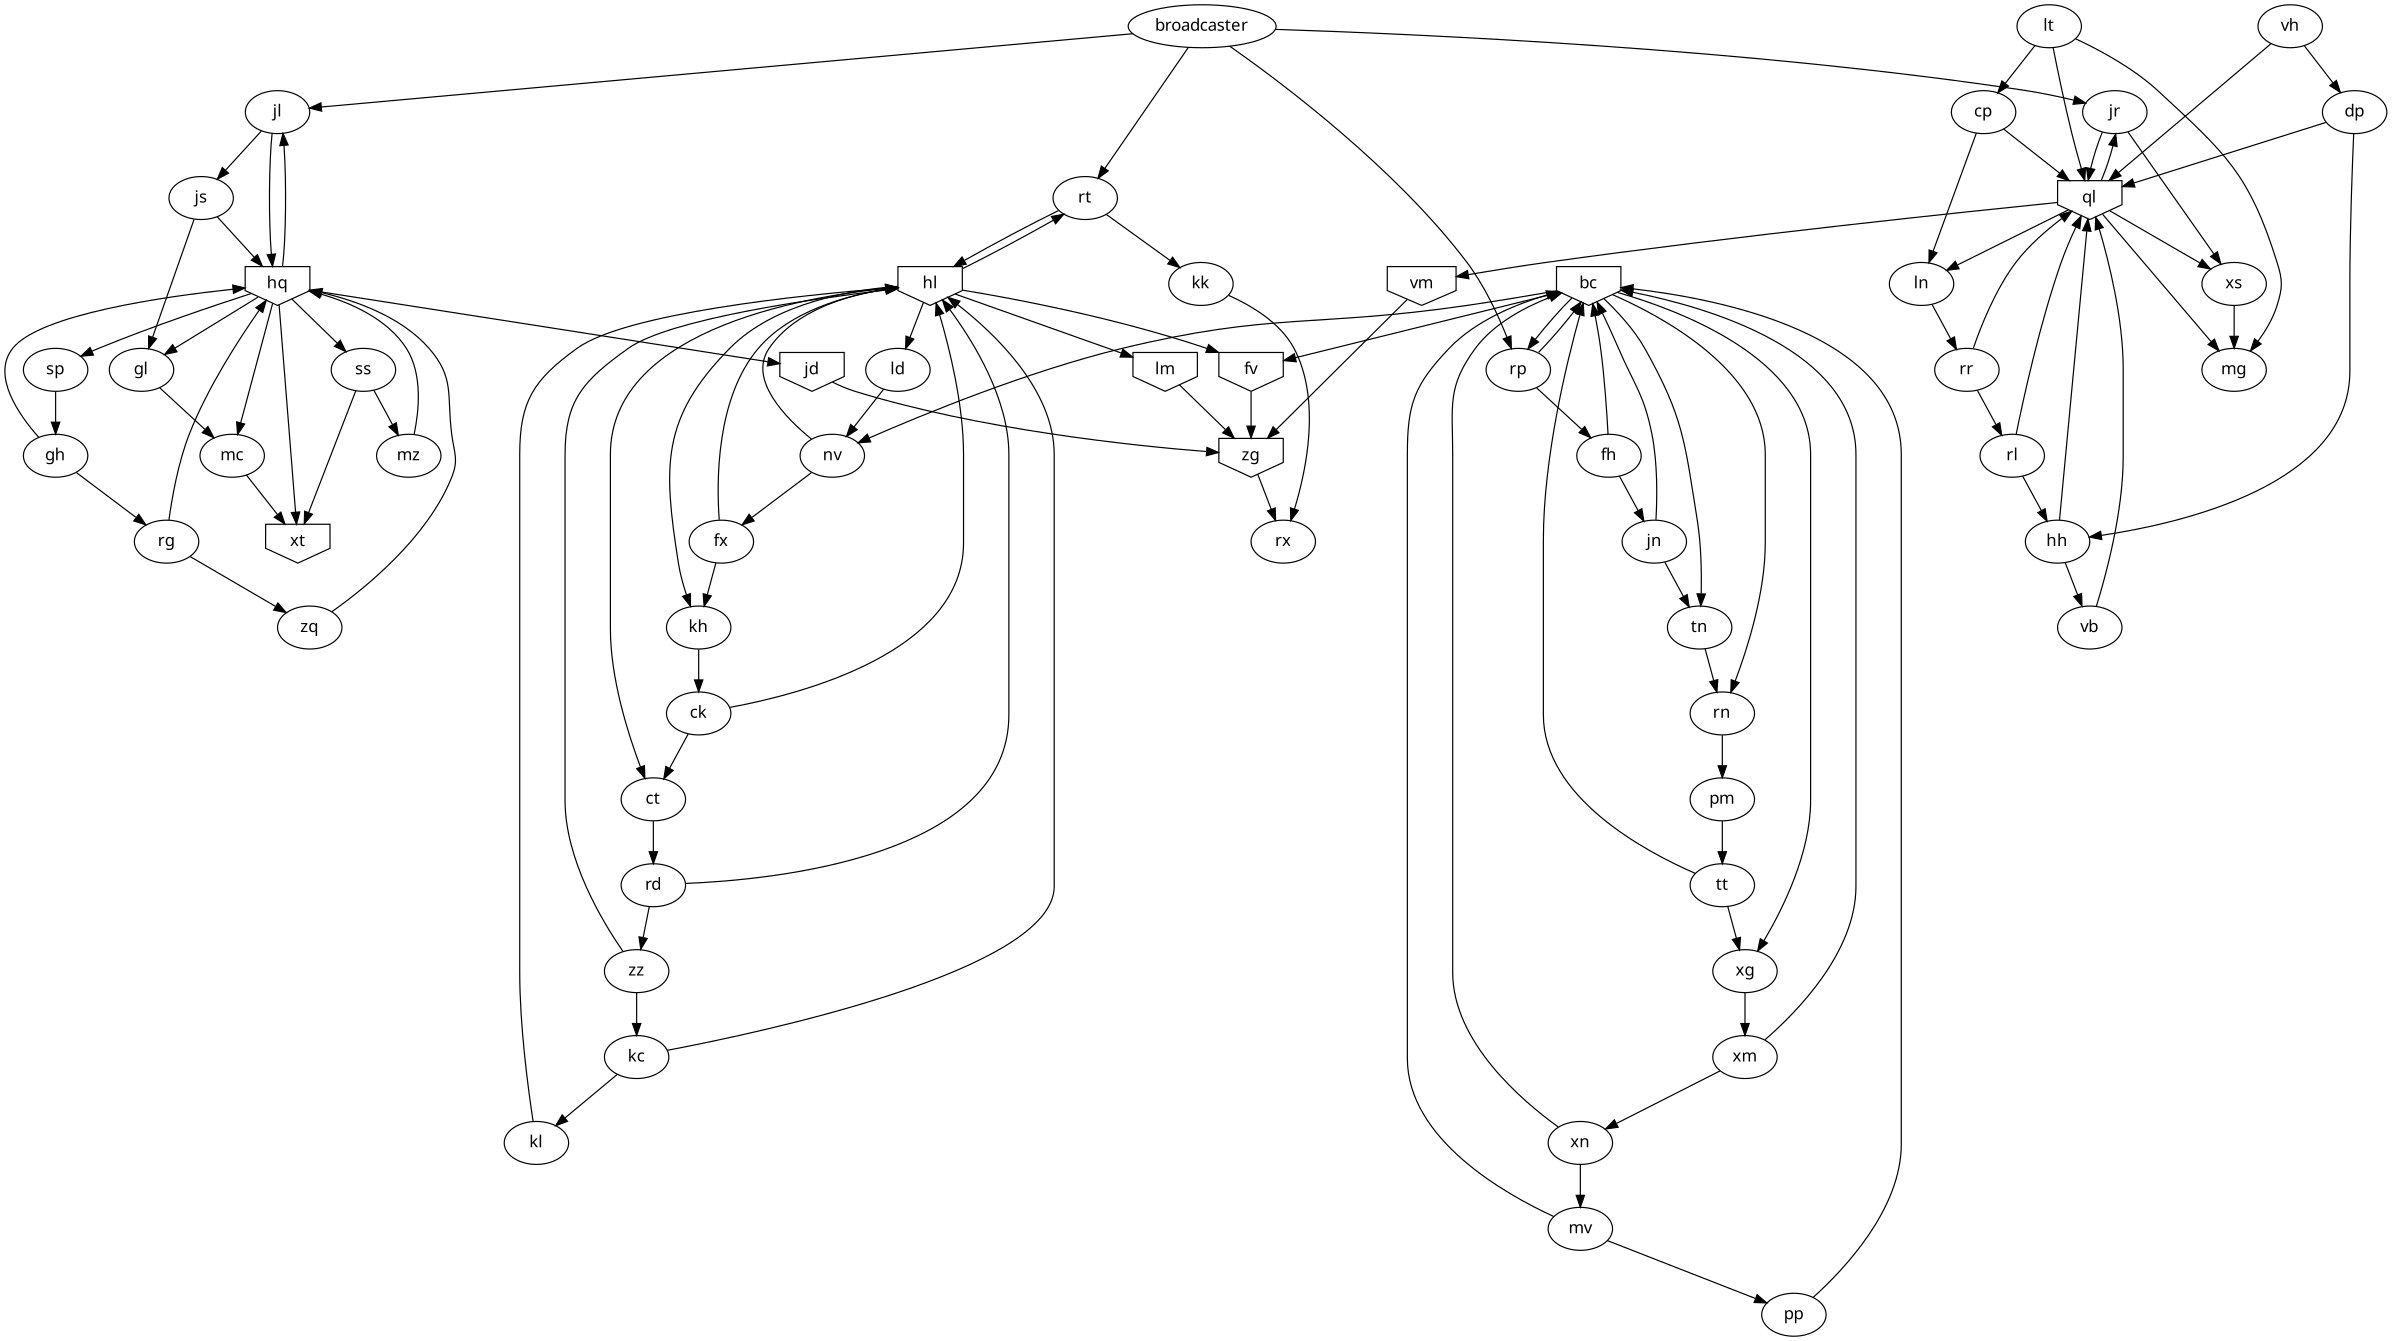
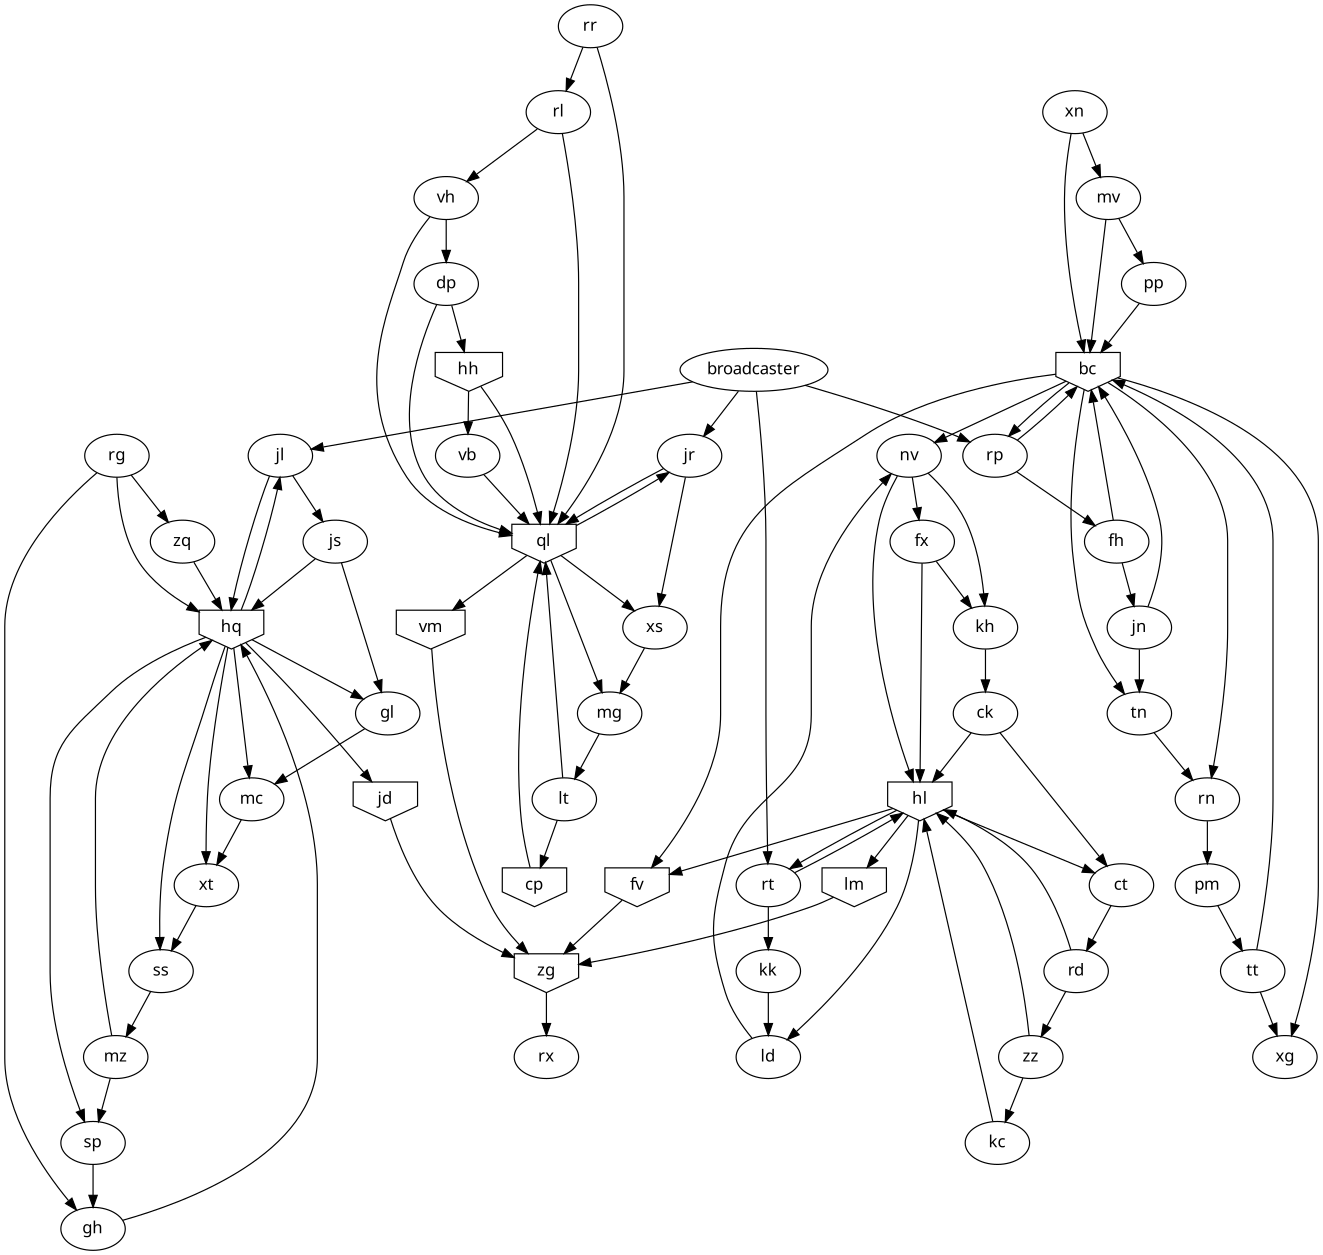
  digraph {
    fontname="Noto Sans"
    node [fontname="Noto Sans"]
    edge [fontname="Noto Sans"]
    n1 [label=vm shape=invhouse]
    n2 [label=zg shape=invhouse]
    rx
    n4 [label=bc shape=invhouse]
    n5 [label=fv shape=invhouse]
    rn
    rp
    xg
    tn
    nv
    pm
    tt
    fh
-   xm
    n15 [label=hq shape=invhouse]
    n16 [label=jd shape=invhouse]
-   xt [shape=invhouse]
+   xt
    sp
    gl
    jl
    ss
    mc
    gh
    js
    mz
    n26 [label=lm shape=invhouse]
    n27 [label=ql shape=invhouse]
    jr
-   ln
    xs
    mg
    rr
    lt
    n34 [label=hl shape=invhouse]
    kh
    ct
    rt
    ld
    ck
    rd
    kk
    fx
    rl
    vh
    dp
    jn
    xn
    mv
-   kl
    rg
    pp
-   hh
+   hh [shape=invhouse]
    vb
    zq
    zz
    kc
    broadcaster
-   cp
+   cp [shape=invhouse]
    n1 -> n2
    n2 -> rx
    n4 -> n5
    n4 -> rn
    n4 -> rp
    n4 -> xg
    n4 -> tn
    n4 -> nv
    n5 -> n2
    rn -> pm
    rp -> n4
    rp -> fh
-   xg -> xm
    tn -> rn
    nv -> n34
    nv -> fx
    pm -> tt
    tt -> n4
    tt -> xg
    fh -> n4
    fh -> jn
-   xm -> n4
-   xm -> xn
    n15 -> n16
    n15 -> xt
    n15 -> sp
    n15 -> gl
    n15 -> jl
    n15 -> ss
    n15 -> mc
    n16 -> n2
-   ss -> xt
+   xt -> ss
    sp -> gh
    gl -> mc
    jl -> n15
    jl -> js
    ss -> mz
    mc -> xt
    gh -> n15
-   gh -> rg
+   rg -> gh
    js -> n15
    js -> gl
    mz -> n15
+   mz -> sp
    n26 -> n2
    n27 -> n1
    n27 -> jr
-   n27 -> ln
    n27 -> xs
    n27 -> mg
    jr -> n27
    jr -> xs
-   ln -> rr
    xs -> mg
-   lt -> mg
+   mg -> lt
    rr -> n27
    rr -> rl
    lt -> n27
    lt -> cp
    n34 -> n5
    n34 -> n26
-   n34 -> kh
+   nv -> kh
    n34 -> ct
    n34 -> rt
    n34 -> ld
    kh -> ck
    ct -> rd
    rt -> n34
    rt -> kk
    ld -> nv
    ck -> n34
    ck -> ct
    rd -> n34
    rd -> zz
-   kk -> rx
+   kk -> ld
    fx -> n34
    fx -> kh
    rl -> n27
-   rl -> hh
+   rl -> vh
    vh -> n27
    vh -> dp
    dp -> n27
    dp -> hh
    jn -> n4
    jn -> tn
    xn -> n4
    xn -> mv
    mv -> n4
    mv -> pp
-   kl -> n34
    rg -> n15
    rg -> zq
    pp -> n4
    hh -> n27
    hh -> vb
    vb -> n27
    zq -> n15
    zz -> n34
    zz -> kc
    kc -> n34
-   kc -> kl
    broadcaster -> rp
    broadcaster -> jl
    broadcaster -> jr
    broadcaster -> rt
    cp -> n27
-   cp -> ln
  }
